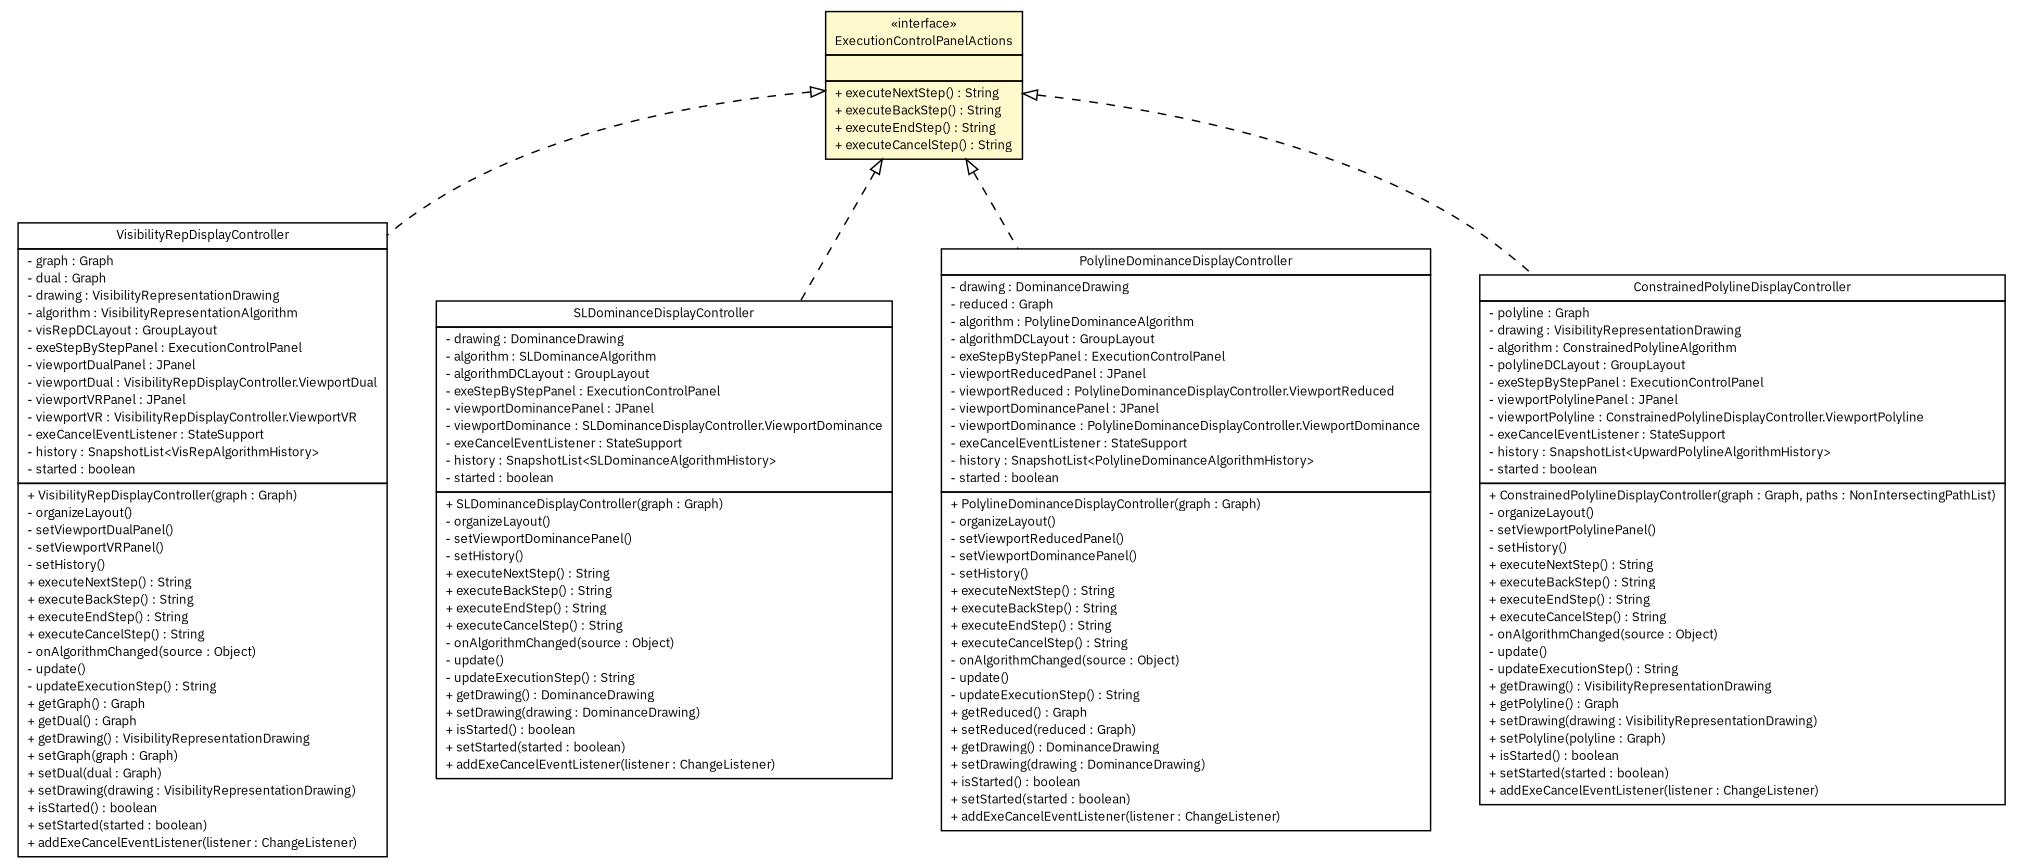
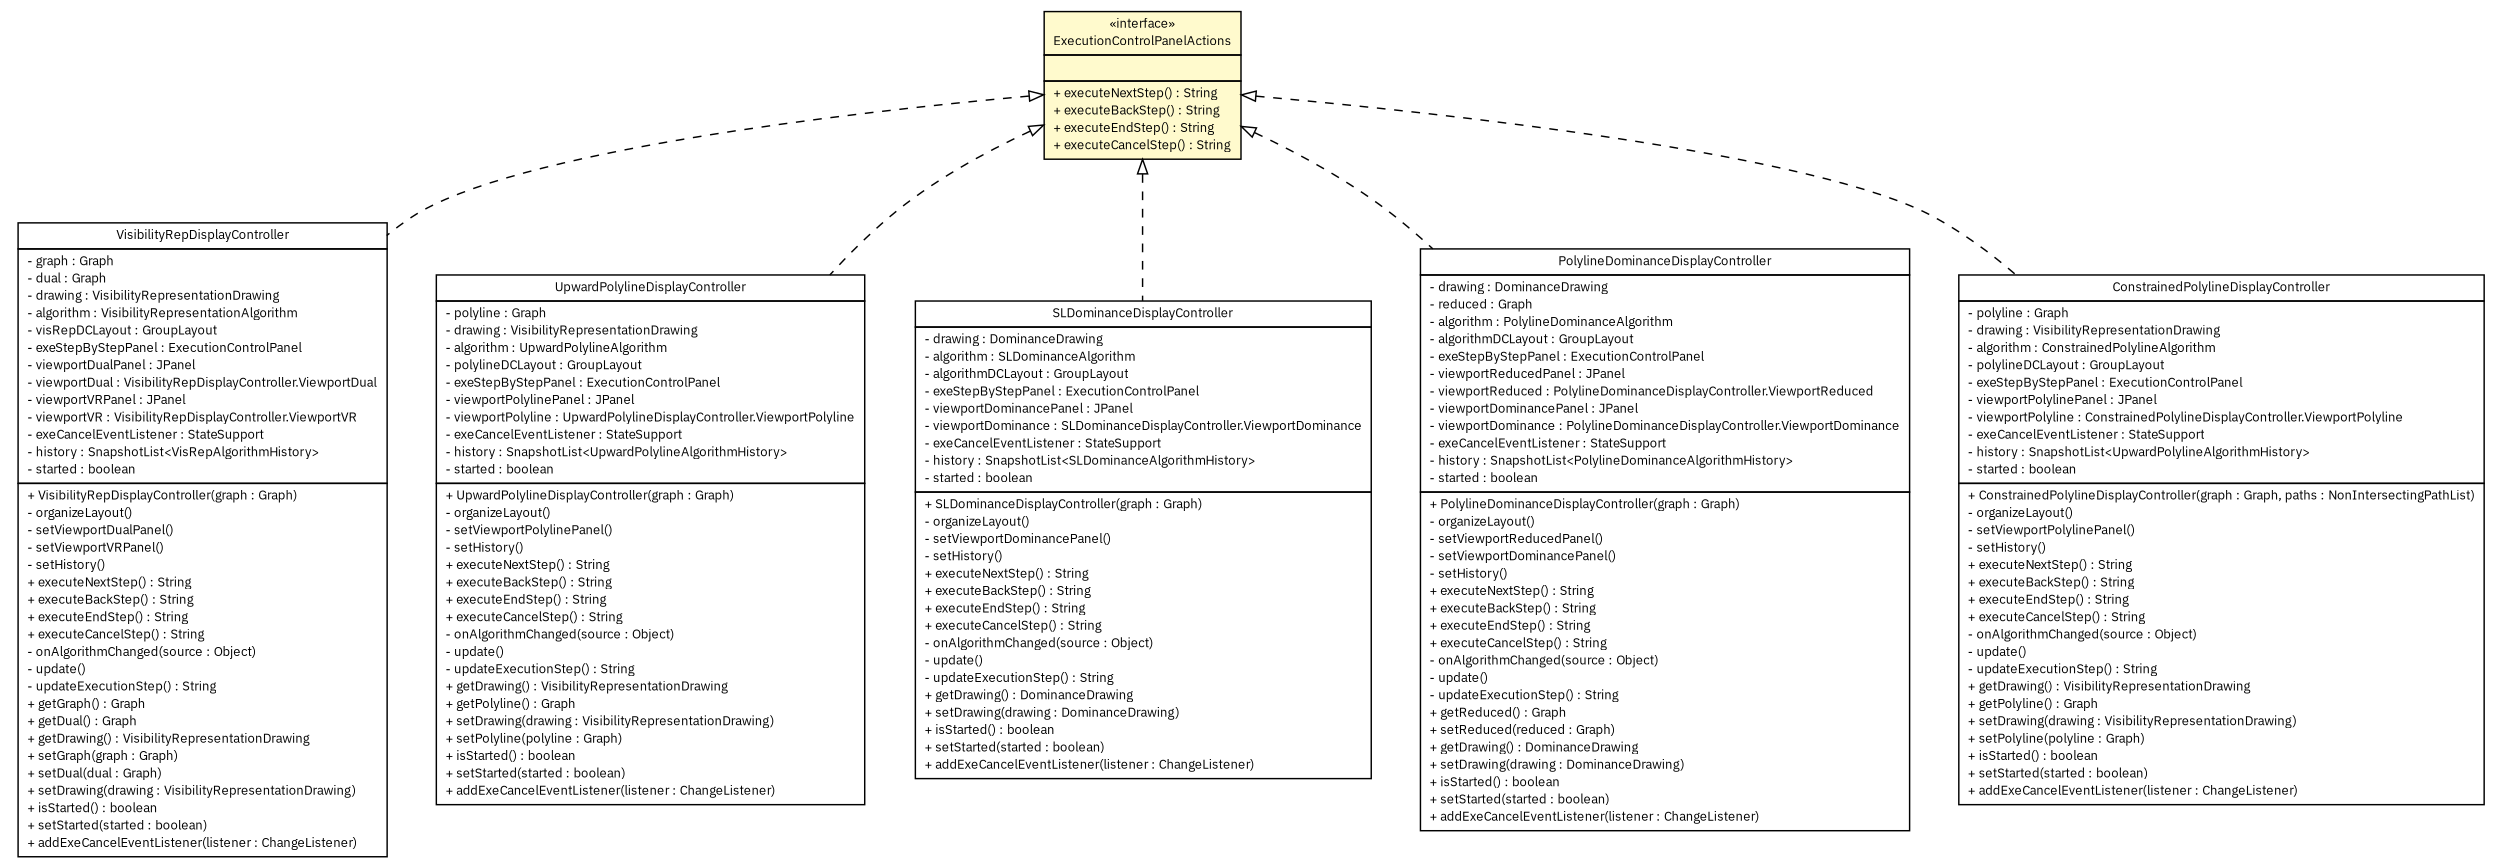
  digraph {
    fontname="IBM Plex Sans"
    nodesep=0.25
    ranksep=0.5
    node [fontcolor=black fontname="IBM Plex Sans" fontsize=9.0 shape=plaintext]
    edge [arrowtail=empty dir=back fontname="IBM Plex Sans" fontsize=10 headport=p labelfontname=arial labelfontsize=10 style=dashed tailport=p]
    n1 [label=<<table title="pfc.controllers.algorithms.VisibilityRepDisplayController" border="0" cellborder="1" cellspacing="0" cellpadding="2" port="p" href="./VisibilityRepDisplayController.html"> 		<tr><td><table border="0" cellspacing="0" cellpadding="1"> <tr><td align="center" balign="center"> VisibilityRepDisplayController </td></tr> 		</table></td></tr> 		<tr><td><table border="0" cellspacing="0" cellpadding="1"> <tr><td align="left" balign="left"> - graph : Graph </td></tr> <tr><td align="left" balign="left"> - dual : Graph </td></tr> <tr><td align="left" balign="left"> - drawing : VisibilityRepresentationDrawing </td></tr> <tr><td align="left" balign="left"> - algorithm : VisibilityRepresentationAlgorithm </td></tr> <tr><td align="left" balign="left"> - visRepDCLayout : GroupLayout </td></tr> <tr><td align="left" balign="left"> - exeStepByStepPanel : ExecutionControlPanel </td></tr> <tr><td align="left" balign="left"> - viewportDualPanel : JPanel </td></tr> <tr><td align="left" balign="left"> - viewportDual : VisibilityRepDisplayController.ViewportDual </td></tr> <tr><td align="left" balign="left"> - viewportVRPanel : JPanel </td></tr> <tr><td align="left" balign="left"> - viewportVR : VisibilityRepDisplayController.ViewportVR </td></tr> <tr><td align="left" balign="left"> - exeCancelEventListener : StateSupport </td></tr> <tr><td align="left" balign="left"> - history : SnapshotList&lt;VisRepAlgorithmHistory&gt; </td></tr> <tr><td align="left" balign="left"> - started : boolean </td></tr> 		</table></td></tr> 		<tr><td><table border="0" cellspacing="0" cellpadding="1"> <tr><td align="left" balign="left"> + VisibilityRepDisplayController(graph : Graph) </td></tr> <tr><td align="left" balign="left"> - organizeLayout() </td></tr> <tr><td align="left" balign="left"> - setViewportDualPanel() </td></tr> <tr><td align="left" balign="left"> - setViewportVRPanel() </td></tr> <tr><td align="left" balign="left"> - setHistory() </td></tr> <tr><td align="left" balign="left"> + executeNextStep() : String </td></tr> <tr><td align="left" balign="left"> + executeBackStep() : String </td></tr> <tr><td align="left" balign="left"> + executeEndStep() : String </td></tr> <tr><td align="left" balign="left"> + executeCancelStep() : String </td></tr> <tr><td align="left" balign="left"> - onAlgorithmChanged(source : Object) </td></tr> <tr><td align="left" balign="left"> - update() </td></tr> <tr><td align="left" balign="left"> - updateExecutionStep() : String </td></tr> <tr><td align="left" balign="left"> + getGraph() : Graph </td></tr> <tr><td align="left" balign="left"> + getDual() : Graph </td></tr> <tr><td align="left" balign="left"> + getDrawing() : VisibilityRepresentationDrawing </td></tr> <tr><td align="left" balign="left"> + setGraph(graph : Graph) </td></tr> <tr><td align="left" balign="left"> + setDual(dual : Graph) </td></tr> <tr><td align="left" balign="left"> + setDrawing(drawing : VisibilityRepresentationDrawing) </td></tr> <tr><td align="left" balign="left"> + isStarted() : boolean </td></tr> <tr><td align="left" balign="left"> + setStarted(started : boolean) </td></tr> <tr><td align="left" balign="left"> + addExeCancelEventListener(listener : ChangeListener) </td></tr> 		</table></td></tr> 		</table>>]
+   n2 [label=<<table title="pfc.controllers.algorithms.UpwardPolylineDisplayController" border="0" cellborder="1" cellspacing="0" cellpadding="2" port="p" href="./UpwardPolylineDisplayController.html"> 		<tr><td><table border="0" cellspacing="0" cellpadding="1"> <tr><td align="center" balign="center"> UpwardPolylineDisplayController </td></tr> 		</table></td></tr> 		<tr><td><table border="0" cellspacing="0" cellpadding="1"> <tr><td align="left" balign="left"> - polyline : Graph </td></tr> <tr><td align="left" balign="left"> - drawing : VisibilityRepresentationDrawing </td></tr> <tr><td align="left" balign="left"> - algorithm : UpwardPolylineAlgorithm </td></tr> <tr><td align="left" balign="left"> - polylineDCLayout : GroupLayout </td></tr> <tr><td align="left" balign="left"> - exeStepByStepPanel : ExecutionControlPanel </td></tr> <tr><td align="left" balign="left"> - viewportPolylinePanel : JPanel </td></tr> <tr><td align="left" balign="left"> - viewportPolyline : UpwardPolylineDisplayController.ViewportPolyline </td></tr> <tr><td align="left" balign="left"> - exeCancelEventListener : StateSupport </td></tr> <tr><td align="left" balign="left"> - history : SnapshotList&lt;UpwardPolylineAlgorithmHistory&gt; </td></tr> <tr><td align="left" balign="left"> - started : boolean </td></tr> 		</table></td></tr> 		<tr><td><table border="0" cellspacing="0" cellpadding="1"> <tr><td align="left" balign="left"> + UpwardPolylineDisplayController(graph : Graph) </td></tr> <tr><td align="left" balign="left"> - organizeLayout() </td></tr> <tr><td align="left" balign="left"> - setViewportPolylinePanel() </td></tr> <tr><td align="left" balign="left"> - setHistory() </td></tr> <tr><td align="left" balign="left"> + executeNextStep() : String </td></tr> <tr><td align="left" balign="left"> + executeBackStep() : String </td></tr> <tr><td align="left" balign="left"> + executeEndStep() : String </td></tr> <tr><td align="left" balign="left"> + executeCancelStep() : String </td></tr> <tr><td align="left" balign="left"> - onAlgorithmChanged(source : Object) </td></tr> <tr><td align="left" balign="left"> - update() </td></tr> <tr><td align="left" balign="left"> - updateExecutionStep() : String </td></tr> <tr><td align="left" balign="left"> + getDrawing() : VisibilityRepresentationDrawing </td></tr> <tr><td align="left" balign="left"> + getPolyline() : Graph </td></tr> <tr><td align="left" balign="left"> + setDrawing(drawing : VisibilityRepresentationDrawing) </td></tr> <tr><td align="left" balign="left"> + setPolyline(polyline : Graph) </td></tr> <tr><td align="left" balign="left"> + isStarted() : boolean </td></tr> <tr><td align="left" balign="left"> + setStarted(started : boolean) </td></tr> <tr><td align="left" balign="left"> + addExeCancelEventListener(listener : ChangeListener) </td></tr> 		</table></td></tr> 		</table>>]
    n3 [label=<<table title="pfc.controllers.algorithms.SLDominanceDisplayController" border="0" cellborder="1" cellspacing="0" cellpadding="2" port="p" href="./SLDominanceDisplayController.html"> 		<tr><td><table border="0" cellspacing="0" cellpadding="1"> <tr><td align="center" balign="center"> SLDominanceDisplayController </td></tr> 		</table></td></tr> 		<tr><td><table border="0" cellspacing="0" cellpadding="1"> <tr><td align="left" balign="left"> - drawing : DominanceDrawing </td></tr> <tr><td align="left" balign="left"> - algorithm : SLDominanceAlgorithm </td></tr> <tr><td align="left" balign="left"> - algorithmDCLayout : GroupLayout </td></tr> <tr><td align="left" balign="left"> - exeStepByStepPanel : ExecutionControlPanel </td></tr> <tr><td align="left" balign="left"> - viewportDominancePanel : JPanel </td></tr> <tr><td align="left" balign="left"> - viewportDominance : SLDominanceDisplayController.ViewportDominance </td></tr> <tr><td align="left" balign="left"> - exeCancelEventListener : StateSupport </td></tr> <tr><td align="left" balign="left"> - history : SnapshotList&lt;SLDominanceAlgorithmHistory&gt; </td></tr> <tr><td align="left" balign="left"> - started : boolean </td></tr> 		</table></td></tr> 		<tr><td><table border="0" cellspacing="0" cellpadding="1"> <tr><td align="left" balign="left"> + SLDominanceDisplayController(graph : Graph) </td></tr> <tr><td align="left" balign="left"> - organizeLayout() </td></tr> <tr><td align="left" balign="left"> - setViewportDominancePanel() </td></tr> <tr><td align="left" balign="left"> - setHistory() </td></tr> <tr><td align="left" balign="left"> + executeNextStep() : String </td></tr> <tr><td align="left" balign="left"> + executeBackStep() : String </td></tr> <tr><td align="left" balign="left"> + executeEndStep() : String </td></tr> <tr><td align="left" balign="left"> + executeCancelStep() : String </td></tr> <tr><td align="left" balign="left"> - onAlgorithmChanged(source : Object) </td></tr> <tr><td align="left" balign="left"> - update() </td></tr> <tr><td align="left" balign="left"> - updateExecutionStep() : String </td></tr> <tr><td align="left" balign="left"> + getDrawing() : DominanceDrawing </td></tr> <tr><td align="left" balign="left"> + setDrawing(drawing : DominanceDrawing) </td></tr> <tr><td align="left" balign="left"> + isStarted() : boolean </td></tr> <tr><td align="left" balign="left"> + setStarted(started : boolean) </td></tr> <tr><td align="left" balign="left"> + addExeCancelEventListener(listener : ChangeListener) </td></tr> 		</table></td></tr> 		</table>>]
    n4 [label=<<table title="pfc.controllers.algorithms.PolylineDominanceDisplayController" border="0" cellborder="1" cellspacing="0" cellpadding="2" port="p" href="./PolylineDominanceDisplayController.html"> 		<tr><td><table border="0" cellspacing="0" cellpadding="1"> <tr><td align="center" balign="center"> PolylineDominanceDisplayController </td></tr> 		</table></td></tr> 		<tr><td><table border="0" cellspacing="0" cellpadding="1"> <tr><td align="left" balign="left"> - drawing : DominanceDrawing </td></tr> <tr><td align="left" balign="left"> - reduced : Graph </td></tr> <tr><td align="left" balign="left"> - algorithm : PolylineDominanceAlgorithm </td></tr> <tr><td align="left" balign="left"> - algorithmDCLayout : GroupLayout </td></tr> <tr><td align="left" balign="left"> - exeStepByStepPanel : ExecutionControlPanel </td></tr> <tr><td align="left" balign="left"> - viewportReducedPanel : JPanel </td></tr> <tr><td align="left" balign="left"> - viewportReduced : PolylineDominanceDisplayController.ViewportReduced </td></tr> <tr><td align="left" balign="left"> - viewportDominancePanel : JPanel </td></tr> <tr><td align="left" balign="left"> - viewportDominance : PolylineDominanceDisplayController.ViewportDominance </td></tr> <tr><td align="left" balign="left"> - exeCancelEventListener : StateSupport </td></tr> <tr><td align="left" balign="left"> - history : SnapshotList&lt;PolylineDominanceAlgorithmHistory&gt; </td></tr> <tr><td align="left" balign="left"> - started : boolean </td></tr> 		</table></td></tr> 		<tr><td><table border="0" cellspacing="0" cellpadding="1"> <tr><td align="left" balign="left"> + PolylineDominanceDisplayController(graph : Graph) </td></tr> <tr><td align="left" balign="left"> - organizeLayout() </td></tr> <tr><td align="left" balign="left"> - setViewportReducedPanel() </td></tr> <tr><td align="left" balign="left"> - setViewportDominancePanel() </td></tr> <tr><td align="left" balign="left"> - setHistory() </td></tr> <tr><td align="left" balign="left"> + executeNextStep() : String </td></tr> <tr><td align="left" balign="left"> + executeBackStep() : String </td></tr> <tr><td align="left" balign="left"> + executeEndStep() : String </td></tr> <tr><td align="left" balign="left"> + executeCancelStep() : String </td></tr> <tr><td align="left" balign="left"> - onAlgorithmChanged(source : Object) </td></tr> <tr><td align="left" balign="left"> - update() </td></tr> <tr><td align="left" balign="left"> - updateExecutionStep() : String </td></tr> <tr><td align="left" balign="left"> + getReduced() : Graph </td></tr> <tr><td align="left" balign="left"> + setReduced(reduced : Graph) </td></tr> <tr><td align="left" balign="left"> + getDrawing() : DominanceDrawing </td></tr> <tr><td align="left" balign="left"> + setDrawing(drawing : DominanceDrawing) </td></tr> <tr><td align="left" balign="left"> + isStarted() : boolean </td></tr> <tr><td align="left" balign="left"> + setStarted(started : boolean) </td></tr> <tr><td align="left" balign="left"> + addExeCancelEventListener(listener : ChangeListener) </td></tr> 		</table></td></tr> 		</table>>]
    n5 [label=<<table title="pfc.controllers.algorithms.ExecutionControlPanelActions" border="0" cellborder="1" cellspacing="0" cellpadding="2" port="p" bgcolor="lemonChiffon" href="./ExecutionControlPanelActions.html"> 		<tr><td><table border="0" cellspacing="0" cellpadding="1"> <tr><td align="center" balign="center"> &#171;interface&#187; </td></tr> <tr><td align="center" balign="center"> ExecutionControlPanelActions </td></tr> 		</table></td></tr> 		<tr><td><table border="0" cellspacing="0" cellpadding="1"> <tr><td align="left" balign="left">  </td></tr> 		</table></td></tr> 		<tr><td><table border="0" cellspacing="0" cellpadding="1"> <tr><td align="left" balign="left"> + executeNextStep() : String </td></tr> <tr><td align="left" balign="left"> + executeBackStep() : String </td></tr> <tr><td align="left" balign="left"> + executeEndStep() : String </td></tr> <tr><td align="left" balign="left"> + executeCancelStep() : String </td></tr> 		</table></td></tr> 		</table>>]
    n6 [label=<<table title="pfc.controllers.algorithms.ConstrainedPolylineDisplayController" border="0" cellborder="1" cellspacing="0" cellpadding="2" port="p" href="./ConstrainedPolylineDisplayController.html"> 		<tr><td><table border="0" cellspacing="0" cellpadding="1"> <tr><td align="center" balign="center"> ConstrainedPolylineDisplayController </td></tr> 		</table></td></tr> 		<tr><td><table border="0" cellspacing="0" cellpadding="1"> <tr><td align="left" balign="left"> - polyline : Graph </td></tr> <tr><td align="left" balign="left"> - drawing : VisibilityRepresentationDrawing </td></tr> <tr><td align="left" balign="left"> - algorithm : ConstrainedPolylineAlgorithm </td></tr> <tr><td align="left" balign="left"> - polylineDCLayout : GroupLayout </td></tr> <tr><td align="left" balign="left"> - exeStepByStepPanel : ExecutionControlPanel </td></tr> <tr><td align="left" balign="left"> - viewportPolylinePanel : JPanel </td></tr> <tr><td align="left" balign="left"> - viewportPolyline : ConstrainedPolylineDisplayController.ViewportPolyline </td></tr> <tr><td align="left" balign="left"> - exeCancelEventListener : StateSupport </td></tr> <tr><td align="left" balign="left"> - history : SnapshotList&lt;UpwardPolylineAlgorithmHistory&gt; </td></tr> <tr><td align="left" balign="left"> - started : boolean </td></tr> 		</table></td></tr> 		<tr><td><table border="0" cellspacing="0" cellpadding="1"> <tr><td align="left" balign="left"> + ConstrainedPolylineDisplayController(graph : Graph, paths : NonIntersectingPathList) </td></tr> <tr><td align="left" balign="left"> - organizeLayout() </td></tr> <tr><td align="left" balign="left"> - setViewportPolylinePanel() </td></tr> <tr><td align="left" balign="left"> - setHistory() </td></tr> <tr><td align="left" balign="left"> + executeNextStep() : String </td></tr> <tr><td align="left" balign="left"> + executeBackStep() : String </td></tr> <tr><td align="left" balign="left"> + executeEndStep() : String </td></tr> <tr><td align="left" balign="left"> + executeCancelStep() : String </td></tr> <tr><td align="left" balign="left"> - onAlgorithmChanged(source : Object) </td></tr> <tr><td align="left" balign="left"> - update() </td></tr> <tr><td align="left" balign="left"> - updateExecutionStep() : String </td></tr> <tr><td align="left" balign="left"> + getDrawing() : VisibilityRepresentationDrawing </td></tr> <tr><td align="left" balign="left"> + getPolyline() : Graph </td></tr> <tr><td align="left" balign="left"> + setDrawing(drawing : VisibilityRepresentationDrawing) </td></tr> <tr><td align="left" balign="left"> + setPolyline(polyline : Graph) </td></tr> <tr><td align="left" balign="left"> + isStarted() : boolean </td></tr> <tr><td align="left" balign="left"> + setStarted(started : boolean) </td></tr> <tr><td align="left" balign="left"> + addExeCancelEventListener(listener : ChangeListener) </td></tr> 		</table></td></tr> 		</table>>]
    n5 -> n1
+   n5 -> n2
    n5 -> n3
    n5 -> n4
    n5 -> n6
  }
